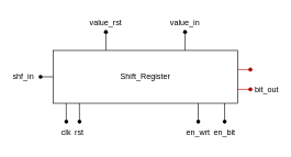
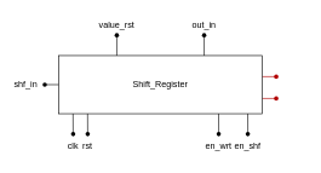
  <mxCell id="0" />
  <mxCell id="1" parent="0" />
  <mxCell id="2" value="" style="endArrow=none;html=1;rounded=0;fillColor=#e51400;strokeColor=#B20000;movable=1;resizable=1;rotatable=1;deletable=1;editable=1;locked=0;connectable=1;" edge="1" parent="1" source="3"><mxGeometry width="50" height="50" relative="1" as="geometry"><mxPoint x="381" y="105" as="sourcePoint" /><mxPoint x="351" y="105" as="targetPoint" /></mxGeometry></mxCell>
  <mxCell id="3" value="" style="shape=waypoint;sketch=0;fillStyle=solid;size=6;pointerEvents=1;points=[];fillColor=#e51400;resizable=1;rotatable=1;perimeter=centerPerimeter;snapToPoint=1;strokeColor=#B20000;rotation=-90;movable=1;deletable=1;editable=1;locked=0;connectable=1;container=0;fontColor=#ffffff;" vertex="1" parent="1"><mxGeometry x="369" y="95" width="20" height="20" as="geometry" /></mxCell>
  <mxCell id="4" value="" style="endArrow=none;html=1;rounded=0;fillColor=#e51400;strokeColor=#B20000;movable=1;resizable=1;rotatable=1;deletable=1;editable=1;locked=0;connectable=1;" edge="1" parent="1" source="5"><mxGeometry width="50" height="50" relative="1" as="geometry"><mxPoint x="381" y="135" as="sourcePoint" /><mxPoint x="351" y="135" as="targetPoint" /></mxGeometry></mxCell>
  <mxCell id="5" value="" style="shape=waypoint;sketch=0;fillStyle=solid;size=6;pointerEvents=1;points=[];fillColor=#e51400;resizable=0;rotatable=0;perimeter=centerPerimeter;snapToPoint=1;strokeColor=#B20000;rotation=-90;container=0;fontColor=#ffffff;" vertex="1" parent="1"><mxGeometry x="369" y="125" width="20" height="20" as="geometry" /></mxCell>
  <mxCell id="6" value="" style="group;rotation=90;" vertex="1" connectable="0" parent="1"><mxGeometry x="60" y="97" width="20" height="38" as="geometry" /></mxCell>
  <mxCell id="7" value="" style="endArrow=none;html=1;rounded=0;fillColor=#e1d5e7;strokeColor=#000000;" edge="1" parent="6" source="8"><mxGeometry width="50" height="50" relative="1" as="geometry"><mxPoint x="-1" y="19" as="sourcePoint" /><mxPoint x="29" y="19" as="targetPoint" /></mxGeometry></mxCell>
  <mxCell id="8" value="" style="shape=waypoint;sketch=0;fillStyle=solid;size=6;pointerEvents=1;points=[];fillColor=#e1d5e7;resizable=0;rotatable=0;perimeter=centerPerimeter;snapToPoint=1;strokeColor=#000000;rotation=90;" vertex="1" parent="6"><mxGeometry x="-9" y="9" width="20" height="20" as="geometry" /></mxCell>
  <mxCell id="9" value="Shift_Register" style="rounded=0;whiteSpace=wrap;html=1;movable=1;resizable=1;rotatable=1;deletable=1;editable=1;locked=0;connectable=1;" vertex="1" parent="1"><mxGeometry x="80" y="76" width="280" height="80" as="geometry" /></mxCell>
  <mxCell id="10" value="" style="endArrow=none;html=1;rounded=0;fillColor=#e1d5e7;strokeColor=#000000;" edge="1" source="11" parent="1"><mxGeometry width="50" height="50" relative="1" as="geometry"><mxPoint x="119.87" y="186" as="sourcePoint" /><mxPoint x="119.87" y="156" as="targetPoint" /></mxGeometry></mxCell>
  <mxCell id="11" value="" style="shape=waypoint;sketch=0;fillStyle=solid;size=6;pointerEvents=1;points=[];fillColor=#e1d5e7;resizable=0;rotatable=0;perimeter=centerPerimeter;snapToPoint=1;strokeColor=#000000;" vertex="1" parent="1"><mxGeometry x="110" y="174" width="20" height="20" as="geometry" /></mxCell>
  <mxCell id="12" value="" style="endArrow=none;html=1;rounded=0;fillColor=#e1d5e7;strokeColor=#000000;" edge="1" parent="1" source="13"><mxGeometry width="50" height="50" relative="1" as="geometry"><mxPoint x="99.87" y="186" as="sourcePoint" /><mxPoint x="99.87" y="156" as="targetPoint" /></mxGeometry></mxCell>
  <mxCell id="13" value="" style="shape=waypoint;sketch=0;fillStyle=solid;size=6;pointerEvents=1;points=[];fillColor=#e1d5e7;resizable=0;rotatable=0;perimeter=centerPerimeter;snapToPoint=1;strokeColor=#000000;" vertex="1" parent="1"><mxGeometry x="90" y="174" width="20" height="20" as="geometry" /></mxCell>
  <mxCell id="14" value="clk" style="text;html=1;align=center;verticalAlign=middle;whiteSpace=wrap;rounded=0;" vertex="1" parent="1"><mxGeometry x="85" y="186" width="30" height="30" as="geometry" /></mxCell>
  <mxCell id="15" value="rst" style="text;html=1;align=center;verticalAlign=middle;whiteSpace=wrap;rounded=0;" vertex="1" parent="1"><mxGeometry x="105" y="186" width="30" height="30" as="geometry" /></mxCell>
  <mxCell id="16" value="" style="endArrow=none;html=1;rounded=0;fillColor=#e1d5e7;strokeColor=#000000;" edge="1" parent="1" source="17"><mxGeometry width="50" height="50" relative="1" as="geometry"><mxPoint x="339.87" y="186" as="sourcePoint" /><mxPoint x="339.87" y="156" as="targetPoint" /></mxGeometry></mxCell>
  <mxCell id="17" value="" style="shape=waypoint;sketch=0;fillStyle=solid;size=6;pointerEvents=1;points=[];fillColor=#e1d5e7;resizable=0;rotatable=0;perimeter=centerPerimeter;snapToPoint=1;strokeColor=#000000;" vertex="1" parent="1"><mxGeometry x="330" y="174" width="20" height="20" as="geometry" /></mxCell>
  <mxCell id="18" value="" style="endArrow=none;html=1;rounded=0;fillColor=#e1d5e7;strokeColor=#000000;" edge="1" parent="1" source="19"><mxGeometry width="50" height="50" relative="1" as="geometry"><mxPoint x="299.87" y="186" as="sourcePoint" /><mxPoint x="299.87" y="156" as="targetPoint" /></mxGeometry></mxCell>
  <mxCell id="19" value="" style="shape=waypoint;sketch=0;fillStyle=solid;size=6;pointerEvents=1;points=[];fillColor=#e1d5e7;resizable=0;rotatable=0;perimeter=centerPerimeter;snapToPoint=1;strokeColor=#000000;" vertex="1" parent="1"><mxGeometry x="290" y="174" width="20" height="20" as="geometry" /></mxCell>
  <mxCell id="20" value="en_wrt" style="text;html=1;align=center;verticalAlign=middle;whiteSpace=wrap;rounded=0;" vertex="1" parent="1"><mxGeometry x="285" y="186" width="30" height="30" as="geometry" /></mxCell>
- <mxCell id="21" value="en_bit" style="text;html=1;align=center;verticalAlign=middle;whiteSpace=wrap;rounded=0;" vertex="1" parent="1"><mxGeometry x="325" y="186" width="30" height="30" as="geometry" /></mxCell>
+ <mxCell id="21" value="en_shf" style="text;html=1;align=center;verticalAlign=middle;whiteSpace=wrap;rounded=0;" vertex="1" parent="1"><mxGeometry x="325" y="186" width="30" height="30" as="geometry" /></mxCell>
  <mxCell id="22" value="" style="group;rotation=-180;" vertex="1" connectable="0" parent="1"><mxGeometry x="150" y="38" width="20" height="38" as="geometry" /></mxCell>
  <mxCell id="23" value="" style="endArrow=none;html=1;rounded=0;fillColor=#e1d5e7;strokeColor=#000000;" edge="1" parent="22" source="24"><mxGeometry width="50" height="50" relative="1" as="geometry"><mxPoint x="10" y="8" as="sourcePoint" /><mxPoint x="10" y="38" as="targetPoint" /></mxGeometry></mxCell>
  <mxCell id="24" value="" style="shape=waypoint;sketch=0;fillStyle=solid;size=6;pointerEvents=1;points=[];fillColor=#e1d5e7;resizable=0;rotatable=0;perimeter=centerPerimeter;snapToPoint=1;strokeColor=#000000;rotation=-180;" vertex="1" parent="22"><mxGeometry width="20" height="20" as="geometry" /></mxCell>
  <mxCell id="25" value="" style="group;rotation=-180;" vertex="1" connectable="0" parent="1"><mxGeometry x="270" y="38" width="20" height="38" as="geometry" /></mxCell>
  <mxCell id="26" value="" style="endArrow=none;html=1;rounded=0;fillColor=#e1d5e7;strokeColor=#000000;" edge="1" parent="25" source="27"><mxGeometry width="50" height="50" relative="1" as="geometry"><mxPoint x="10" y="8" as="sourcePoint" /><mxPoint x="10" y="38" as="targetPoint" /></mxGeometry></mxCell>
  <mxCell id="27" value="" style="shape=waypoint;sketch=0;fillStyle=solid;size=6;pointerEvents=1;points=[];fillColor=#e1d5e7;resizable=0;rotatable=0;perimeter=centerPerimeter;snapToPoint=1;strokeColor=#000000;rotation=-180;" vertex="1" parent="25"><mxGeometry width="20" height="20" as="geometry" /></mxCell>
  <mxCell id="28" value="shf_in" style="text;html=1;align=center;verticalAlign=middle;whiteSpace=wrap;rounded=0;" vertex="1" parent="1"><mxGeometry x="20" y="101" width="30" height="30" as="geometry" /></mxCell>
  <mxCell id="29" value="value_rst" style="text;html=1;align=center;verticalAlign=middle;whiteSpace=wrap;rounded=0;" vertex="1" parent="1"><mxGeometry x="145" y="20" width="30" height="30" as="geometry" /></mxCell>
- <mxCell id="30" value="value_in" style="text;html=1;align=center;verticalAlign=middle;whiteSpace=wrap;rounded=0;" vertex="1" parent="1"><mxGeometry x="265" y="20" width="30" height="30" as="geometry" /></mxCell>
- <mxCell id="31" value="bit_out" style="text;html=1;align=center;verticalAlign=middle;whiteSpace=wrap;rounded=0;" vertex="1" parent="1"><mxGeometry x="389" y="120" width="30" height="30" as="geometry" /></mxCell>
+ <mxCell id="30" value="out_in" style="text;html=1;align=center;verticalAlign=middle;whiteSpace=wrap;rounded=0;" vertex="1" parent="1"><mxGeometry x="265" y="20" width="30" height="30" as="geometry" /></mxCell>
